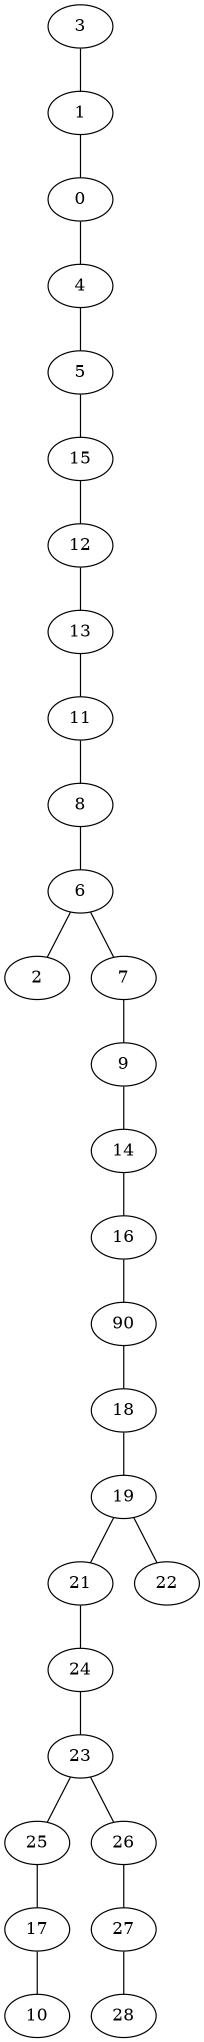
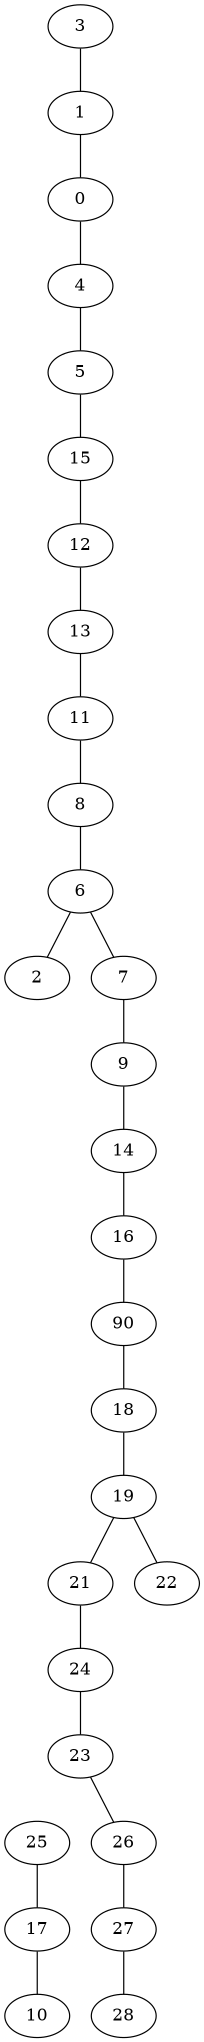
  graph {
    3
    1
    0
    4
    5
    15
    12
    13
    11
    8
    6
    2
    7
    9
    14
    16
    n17 [label=90]
    18
    19
    21
    22
    24
    23
    25
    26
    17
    27
    10
    28
    3 -- 1
    1 -- 0
    0 -- 4
    4 -- 5
    5 -- 15
    15 -- 12
    12 -- 13
    13 -- 11
    11 -- 8
    8 -- 6
    6 -- 2
    6 -- 7
    7 -- 9
    9 -- 14
    14 -- 16
    16 -- n17
    n17 -- 18
    18 -- 19
    19 -- 21
    19 -- 22
    21 -- 24
    24 -- 23
-   23 -- 25
    23 -- 26
    25 -- 17
    26 -- 27
    17 -- 10
    27 -- 28
  }
